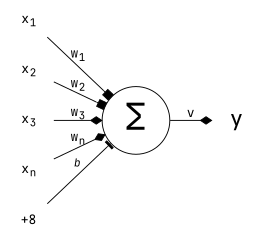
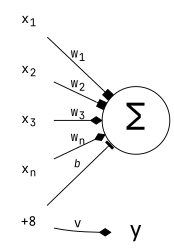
  digraph {
    fontname="JetBrains Mono"
    rankdir=LR
    node [fontname="JetBrains Mono" shape=plaintext]
    edge [arrowhead=diamond fontname="JetBrains Mono"]
    n1 [label=<x<sub>1</sub>>]
    n2 [fontsize=40 label=<&Sigma;> shape=circle]
    n3 [color=teal fontsize=24 label=y shape=none]
    n4 [label=<x<sub>2</sub>>]
    n5 [label=<x<sub>3</sub>>]
    n6 [label=<x<sub>n</sub>>]
    n7 [color=teal label="+8" shape=none]
    n1 -> n2 [arrowhead=box label=<w<sub>1</sub>>]
-   n2 -> n3 [label=v]
+   n7 -> n3 [label=v]
    n4 -> n2 [arrowhead=box label=<w<sub>2</sub>>]
    n5 -> n2 [label=<w<sub>3</sub>>]
    n6 -> n2 [label=<w<sub>n</sub>>]
    n7 -> n2 [arrowhead=tee fontsize=12 label=<<i>b</i>> shape=none]
  }
